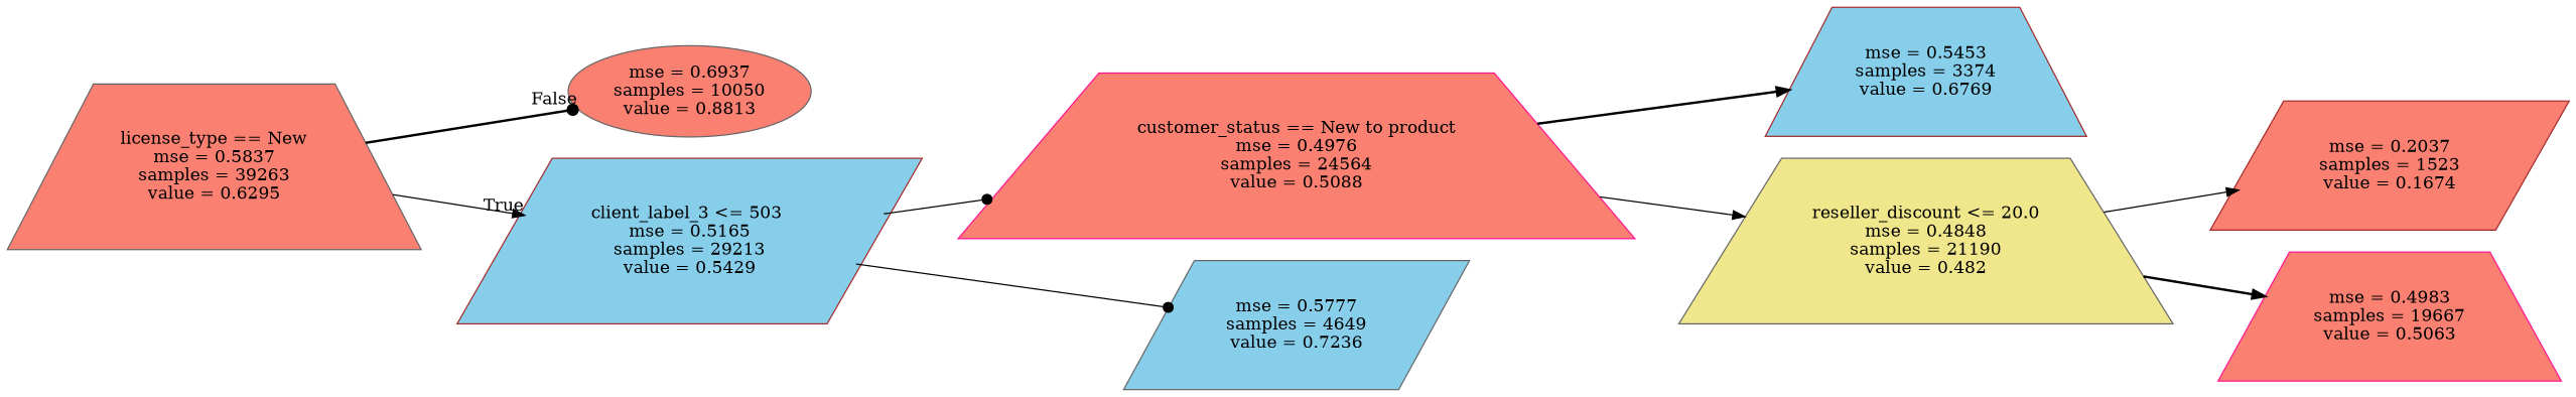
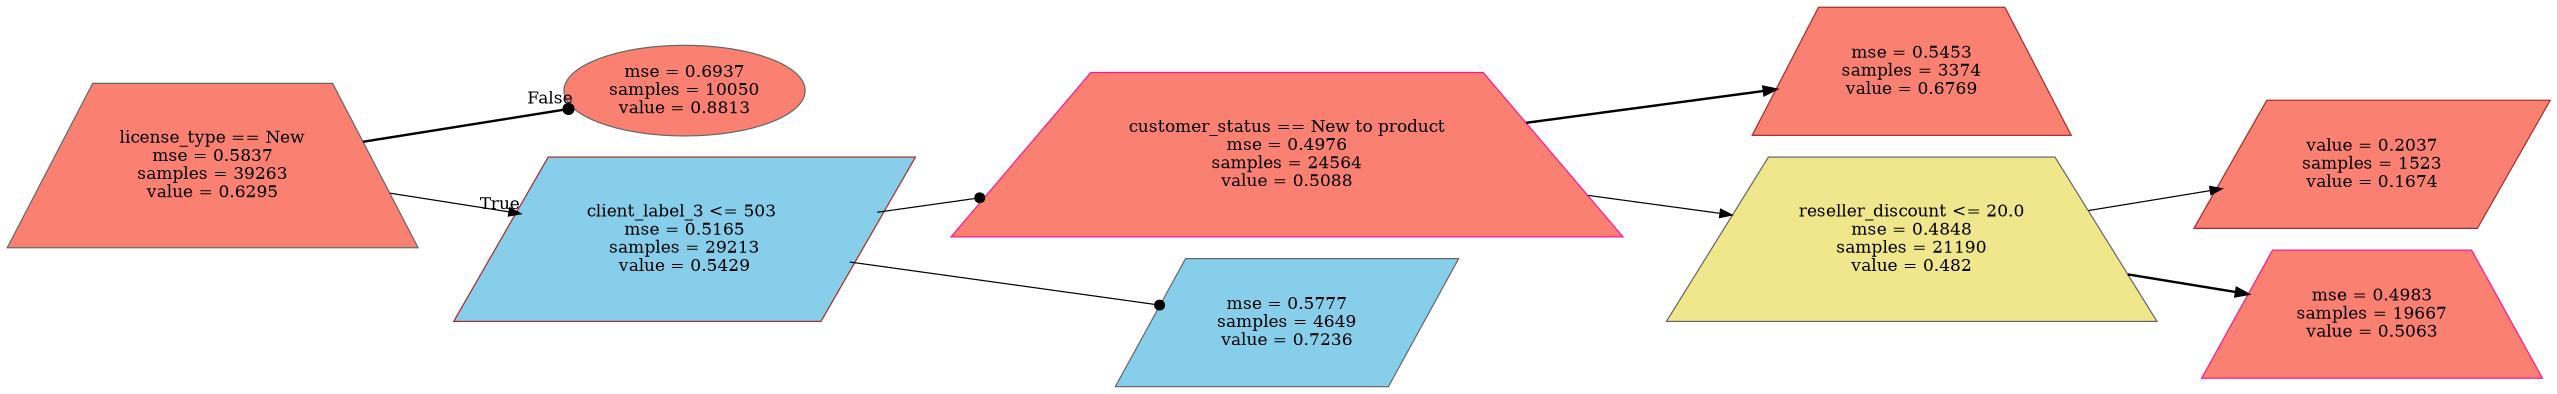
  digraph {
    rankdir=LR
    node [color=gray40 fillcolor=salmon shape=trapezium style=filled]
    edge [arrowhead=normal style=solid]
    n1 [label="license_type == New\nmse = 0.5837\nsamples = 39263\nvalue = 0.6295"]
    n2 [label="mse = 0.6937\nsamples = 10050\nvalue = 0.8813" shape=ellipse]
    n3 [color=brown fillcolor=skyblue label="client_label_3 <= 503 \nmse = 0.5165\nsamples = 29213\nvalue = 0.5429" shape=parallelogram]
    n4 [color=deeppink label="customer_status == New to product\nmse = 0.4976\nsamples = 24564\nvalue = 0.5088"]
    n5 [fillcolor=skyblue label="mse = 0.5777\nsamples = 4649\nvalue = 0.7236" shape=parallelogram]
-   n6 [color=brown fillcolor=skyblue label="mse = 0.5453\nsamples = 3374\nvalue = 0.6769"]
+   n6 [color=brown label="mse = 0.5453\nsamples = 3374\nvalue = 0.6769"]
    n7 [fillcolor=khaki label="reseller_discount <= 20.0\nmse = 0.4848\nsamples = 21190\nvalue = 0.482"]
-   n8 [color=brown label="mse = 0.2037\nsamples = 1523\nvalue = 0.1674" shape=parallelogram]
+   n8 [color=brown label="value = 0.2037\nsamples = 1523\nvalue = 0.1674" shape=parallelogram]
    n9 [color=deeppink label="mse = 0.4983\nsamples = 19667\nvalue = 0.5063"]
    n1 -> n2 [arrowhead=dot headlabel=False labelangle=45 labeldistance=2.5 style=bold]
    n1 -> n3 [headlabel=True labelangle=-45 labeldistance=2.5]
    n3 -> n4 [arrowhead=dot]
    n3 -> n5 [arrowhead=dot]
    n4 -> n6 [style=bold]
    n4 -> n7
    n7 -> n8
    n7 -> n9 [style=bold]
  }
